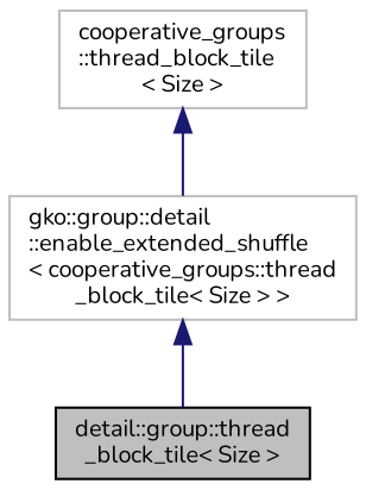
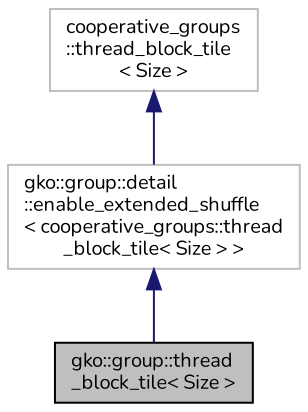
  digraph {
    rankdir=TB
    fontname=Nunito
    node [color=grey75 fillcolor=white fontname=Nunito fontsize=10 shape=record style=filled]
    edge [color=midnightblue dir=back fontname=Nunito fontsize=10 labelfontname=Helvetica labelfontsize=10 style=solid]
-   n1 [color=black fillcolor=grey75 fontcolor=black height=0.2 label="detail::group::thread\l_block_tile\< Size \>" width=0.4]
+   n1 [color=black fillcolor=grey75 fontcolor=black height=0.2 label="gko::group::thread\l_block_tile\< Size \>" width=0.4]
    n2 [height=0.2 label="gko::group::detail\l::enable_extended_shuffle\l\< cooperative_groups::thread\l_block_tile\< Size \> \>" width=0.4]
    n3 [height=0.2 label="cooperative_groups\l::thread_block_tile\l\< Size \>" width=0.4]
    n2 -> n1
    n3 -> n2
  }
